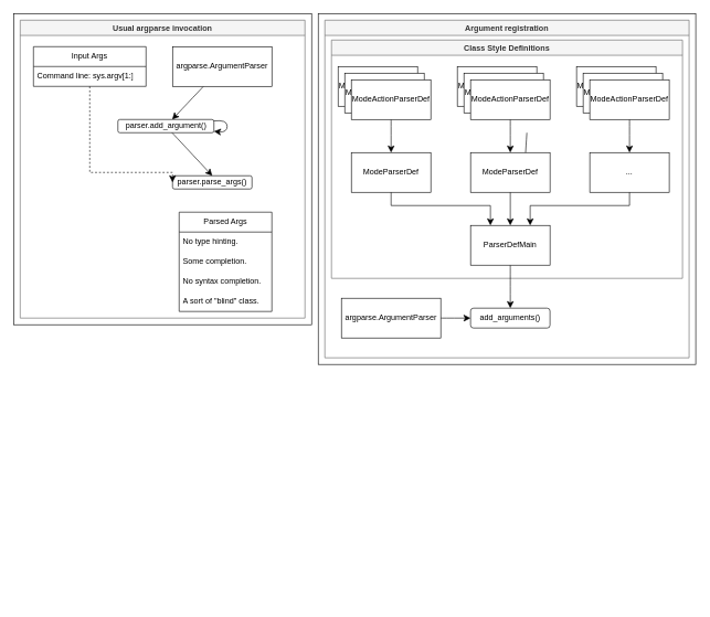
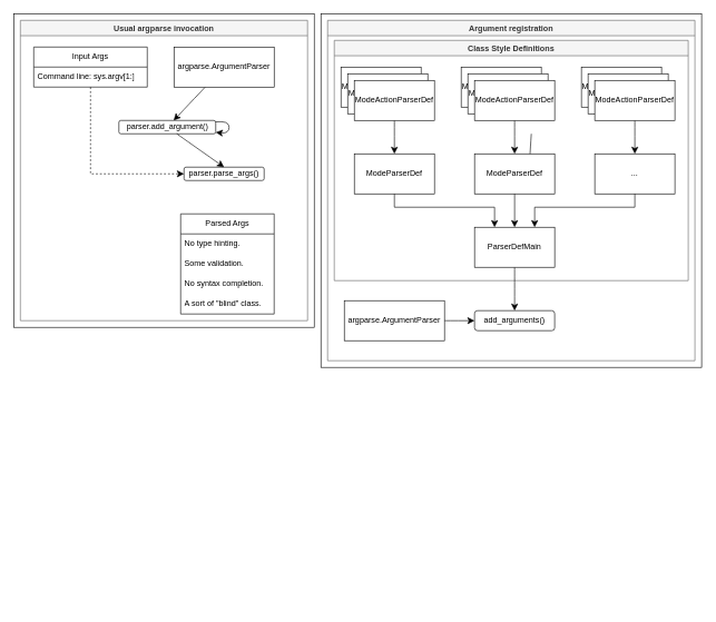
  <mxCell id="0" />
  <mxCell id="1" parent="0" />
  <mxCell id="2" value="" style="rounded=0;whiteSpace=wrap;html=1;" vertex="1" parent="1"><mxGeometry x="20" y="20" width="450" height="470" as="geometry" /></mxCell>
  <mxCell id="3" value="Usual argparse invocation" style="swimlane;whiteSpace=wrap;html=1;fillColor=#f5f5f5;fontColor=#333333;strokeColor=#666666;fillStyle=solid;" vertex="1" parent="1"><mxGeometry x="30" y="30" width="430" height="450" as="geometry" /></mxCell>
  <mxCell id="4" style="edgeStyle=none;curved=1;rounded=0;orthogonalLoop=1;jettySize=auto;html=1;fontSize=12;startSize=8;endSize=8;" edge="1" parent="3" source="5" target="6"><mxGeometry relative="1" as="geometry" /></mxCell>
  <mxCell id="5" value="argparse.ArgumentParser" style="rounded=0;whiteSpace=wrap;html=1;" vertex="1" parent="3"><mxGeometry x="230" y="40" width="150" height="60" as="geometry" /></mxCell>
  <mxCell id="6" value="parser.add_argument()" style="rounded=1;whiteSpace=wrap;html=1;" vertex="1" parent="3"><mxGeometry x="147.5" y="150" width="145" height="20" as="geometry" /></mxCell>
  <mxCell id="7" style="edgeStyle=none;curved=1;rounded=0;orthogonalLoop=1;jettySize=auto;html=1;fontSize=12;startSize=8;endSize=8;" edge="1" parent="3" source="6" target="6"><mxGeometry relative="1" as="geometry" /></mxCell>
- <mxCell id="8" value="parser.parse_args()" style="rounded=1;whiteSpace=wrap;html=1;" vertex="1" parent="3"><mxGeometry x="230" y="235" width="120" height="20" as="geometry" /></mxCell>
+ <mxCell id="8" value="parser.parse_args()" style="rounded=1;whiteSpace=wrap;html=1;" vertex="1" parent="3"><mxGeometry x="245" y="220" width="120" height="20" as="geometry" /></mxCell>
  <mxCell id="9" style="edgeStyle=none;curved=1;rounded=0;orthogonalLoop=1;jettySize=auto;html=1;fontSize=12;startSize=8;endSize=8;entryX=0.5;entryY=0;entryDx=0;entryDy=0;" edge="1" parent="3" source="6" target="8"><mxGeometry relative="1" as="geometry"><mxPoint x="300" y="250" as="targetPoint" /></mxGeometry></mxCell>
  <mxCell id="10" style="edgeStyle=orthogonalEdgeStyle;rounded=0;orthogonalLoop=1;jettySize=auto;html=1;entryX=0;entryY=0.5;entryDx=0;entryDy=0;fontSize=12;startSize=8;endSize=8;dashed=1;" edge="1" parent="1" source="11" target="8"><mxGeometry relative="1" as="geometry"><Array as="points"><mxPoint x="135" y="260" /></Array></mxGeometry></mxCell>
  <mxCell id="11" value="Input Args" style="swimlane;fontStyle=0;childLayout=stackLayout;horizontal=1;startSize=30;horizontalStack=0;resizeParent=1;resizeParentMax=0;resizeLast=0;collapsible=1;marginBottom=0;whiteSpace=wrap;html=1;" vertex="1" parent="1"><mxGeometry x="50" y="70" width="170" height="60" as="geometry" /></mxCell>
  <mxCell id="12" value="Command line: sys.argv[1:]" style="text;strokeColor=none;fillColor=none;align=left;verticalAlign=middle;spacingLeft=4;spacingRight=4;overflow=hidden;points=[[0,0.5],[1,0.5]];portConstraint=eastwest;rotatable=0;whiteSpace=wrap;html=1;" vertex="1" parent="11"><mxGeometry y="30" width="170" height="30" as="geometry" /></mxCell>
  <mxCell id="13" value="Parsed Args" style="swimlane;fontStyle=0;childLayout=stackLayout;horizontal=1;startSize=30;horizontalStack=0;resizeParent=1;resizeParentMax=0;resizeLast=0;collapsible=1;marginBottom=0;whiteSpace=wrap;html=1;" vertex="1" parent="1"><mxGeometry x="270" y="320" width="140" height="150" as="geometry" /></mxCell>
  <mxCell id="14" value="No type hinting." style="text;strokeColor=none;fillColor=none;align=left;verticalAlign=middle;spacingLeft=4;spacingRight=4;overflow=hidden;points=[[0,0.5],[1,0.5]];portConstraint=eastwest;rotatable=0;whiteSpace=wrap;html=1;" vertex="1" parent="13"><mxGeometry y="30" width="140" height="30" as="geometry" /></mxCell>
- <mxCell id="15" value="Some completion." style="text;strokeColor=none;fillColor=none;align=left;verticalAlign=middle;spacingLeft=4;spacingRight=4;overflow=hidden;points=[[0,0.5],[1,0.5]];portConstraint=eastwest;rotatable=0;whiteSpace=wrap;html=1;" vertex="1" parent="13"><mxGeometry y="60" width="140" height="30" as="geometry" /></mxCell>
+ <mxCell id="15" value="Some validation." style="text;strokeColor=none;fillColor=none;align=left;verticalAlign=middle;spacingLeft=4;spacingRight=4;overflow=hidden;points=[[0,0.5],[1,0.5]];portConstraint=eastwest;rotatable=0;whiteSpace=wrap;html=1;" vertex="1" parent="13"><mxGeometry y="60" width="140" height="30" as="geometry" /></mxCell>
  <mxCell id="16" value="No syntax completion." style="text;strokeColor=none;fillColor=none;align=left;verticalAlign=middle;spacingLeft=4;spacingRight=4;overflow=hidden;points=[[0,0.5],[1,0.5]];portConstraint=eastwest;rotatable=0;whiteSpace=wrap;html=1;" vertex="1" parent="13"><mxGeometry y="90" width="140" height="30" as="geometry" /></mxCell>
  <mxCell id="17" value="A sort of &quot;blind&quot; class." style="text;strokeColor=none;fillColor=none;align=left;verticalAlign=middle;spacingLeft=4;spacingRight=4;overflow=hidden;points=[[0,0.5],[1,0.5]];portConstraint=eastwest;rotatable=0;whiteSpace=wrap;html=1;" vertex="1" parent="13"><mxGeometry y="120" width="140" height="30" as="geometry" /></mxCell>
  <mxCell id="18" value="" style="rounded=0;whiteSpace=wrap;html=1;" vertex="1" parent="1"><mxGeometry x="480" y="20" width="570" height="530" as="geometry" /></mxCell>
  <mxCell id="19" value="Argument registration" style="swimlane;whiteSpace=wrap;html=1;fillColor=#f5f5f5;fontColor=#333333;strokeColor=#666666;fillStyle=solid;" vertex="1" parent="1"><mxGeometry x="490" y="30" width="550" height="510" as="geometry" /></mxCell>
  <mxCell id="20" style="edgeStyle=none;curved=1;rounded=0;orthogonalLoop=1;jettySize=auto;html=1;fontSize=12;startSize=8;endSize=8;" edge="1" parent="19"><mxGeometry relative="1" as="geometry"><mxPoint x="305" y="100" as="sourcePoint" /></mxGeometry></mxCell>
  <mxCell id="21" style="edgeStyle=none;curved=1;rounded=0;orthogonalLoop=1;jettySize=auto;html=1;fontSize=12;startSize=8;endSize=8;entryX=0.5;entryY=0;entryDx=0;entryDy=0;" edge="1" parent="19"><mxGeometry relative="1" as="geometry"><mxPoint x="300" y="250" as="targetPoint" /><mxPoint x="305" y="170" as="sourcePoint" /></mxGeometry></mxCell>
  <mxCell id="22" value="add_arguments()" style="rounded=1;whiteSpace=wrap;html=1;" vertex="1" parent="19"><mxGeometry x="220" y="435" width="120" height="30" as="geometry" /></mxCell>
  <mxCell id="23" style="edgeStyle=orthogonalEdgeStyle;rounded=0;orthogonalLoop=1;jettySize=auto;html=1;entryX=0;entryY=0.5;entryDx=0;entryDy=0;fontSize=12;startSize=8;endSize=8;" edge="1" parent="1"><mxGeometry relative="1" as="geometry"><Array as="points"><mxPoint x="815" y="900" /></Array><mxPoint x="815" y="770" as="sourcePoint" /></mxGeometry></mxCell>
  <mxCell id="24" style="edgeStyle=none;curved=1;rounded=0;orthogonalLoop=1;jettySize=auto;html=1;fontSize=12;startSize=8;endSize=8;" edge="1" parent="1"><mxGeometry relative="1" as="geometry"><mxPoint x="1015.37" y="910" as="sourcePoint" /></mxGeometry></mxCell>
  <mxCell id="25" value="ModeActionParserDef" style="rounded=0;whiteSpace=wrap;html=1;" vertex="1" parent="1"><mxGeometry x="870" y="100" width="120" height="60" as="geometry" /></mxCell>
  <mxCell id="26" value="ModeActionParserDef" style="rounded=0;whiteSpace=wrap;html=1;" vertex="1" parent="1"><mxGeometry x="880" y="110" width="120" height="60" as="geometry" /></mxCell>
  <mxCell id="27" style="edgeStyle=none;curved=1;rounded=0;orthogonalLoop=1;jettySize=auto;html=1;fontSize=12;startSize=8;endSize=8;" edge="1" parent="1" source="28" target="40"><mxGeometry relative="1" as="geometry" /></mxCell>
  <mxCell id="28" value="ModeActionParserDef" style="rounded=0;whiteSpace=wrap;html=1;" vertex="1" parent="1"><mxGeometry x="890" y="120" width="120" height="60" as="geometry" /></mxCell>
  <mxCell id="29" value="ModeActionParserDef" style="rounded=0;whiteSpace=wrap;html=1;" vertex="1" parent="1"><mxGeometry x="510" y="100" width="120" height="60" as="geometry" /></mxCell>
  <mxCell id="30" value="ModeActionParserDef" style="rounded=0;whiteSpace=wrap;html=1;" vertex="1" parent="1"><mxGeometry x="520" y="110" width="120" height="60" as="geometry" /></mxCell>
  <mxCell id="31" style="edgeStyle=none;curved=1;rounded=0;orthogonalLoop=1;jettySize=auto;html=1;fontSize=12;startSize=8;endSize=8;" edge="1" parent="1" source="32" target="38"><mxGeometry relative="1" as="geometry" /></mxCell>
  <mxCell id="32" value="ModeActionParserDef" style="rounded=0;whiteSpace=wrap;html=1;" vertex="1" parent="1"><mxGeometry x="530" y="120" width="120" height="60" as="geometry" /></mxCell>
  <mxCell id="33" value="ModeActionParserDef" style="rounded=0;whiteSpace=wrap;html=1;" vertex="1" parent="1"><mxGeometry x="690" y="100" width="120" height="60" as="geometry" /></mxCell>
  <mxCell id="34" value="ModeActionParserDef" style="rounded=0;whiteSpace=wrap;html=1;" vertex="1" parent="1"><mxGeometry x="700" y="110" width="120" height="60" as="geometry" /></mxCell>
  <mxCell id="35" style="edgeStyle=none;curved=1;rounded=0;orthogonalLoop=1;jettySize=auto;html=1;fontSize=12;startSize=8;endSize=8;" edge="1" parent="1" source="36" target="39"><mxGeometry relative="1" as="geometry" /></mxCell>
  <mxCell id="36" value="ModeActionParserDef" style="rounded=0;whiteSpace=wrap;html=1;" vertex="1" parent="1"><mxGeometry x="710" y="120" width="120" height="60" as="geometry" /></mxCell>
  <mxCell id="37" value="Class Style Definitions" style="swimlane;whiteSpace=wrap;html=1;fillColor=#f5f5f5;fontColor=#333333;strokeColor=#666666;" vertex="1" parent="1"><mxGeometry x="500" y="60" width="530" height="360" as="geometry" /></mxCell>
  <mxCell id="38" value="ModeParserDef" style="rounded=0;whiteSpace=wrap;html=1;" vertex="1" parent="37"><mxGeometry x="30" y="170" width="120" height="60" as="geometry" /></mxCell>
  <mxCell id="39" value="ModeParserDef" style="rounded=0;whiteSpace=wrap;html=1;" vertex="1" parent="37"><mxGeometry x="210" y="170" width="120" height="60" as="geometry" /></mxCell>
  <mxCell id="40" value="..." style="rounded=0;whiteSpace=wrap;html=1;" vertex="1" parent="37"><mxGeometry x="390" y="170" width="120" height="60" as="geometry" /></mxCell>
  <mxCell id="41" style="edgeStyle=none;curved=1;rounded=0;orthogonalLoop=1;jettySize=auto;html=1;entryX=0;entryY=0.5;entryDx=0;entryDy=0;fontSize=12;startSize=8;endSize=8;" edge="1" parent="1" source="42" target="22"><mxGeometry relative="1" as="geometry" /></mxCell>
  <mxCell id="42" value="argparse.ArgumentParser" style="rounded=0;whiteSpace=wrap;html=1;" vertex="1" parent="1"><mxGeometry x="515" y="450" width="150" height="60" as="geometry" /></mxCell>
  <mxCell id="43" style="edgeStyle=none;curved=1;rounded=0;orthogonalLoop=1;jettySize=auto;html=1;fontSize=12;startSize=8;endSize=8;" edge="1" parent="1" source="44" target="22"><mxGeometry relative="1" as="geometry" /></mxCell>
  <mxCell id="44" value="ParserDefMain" style="rounded=0;whiteSpace=wrap;html=1;" vertex="1" parent="1"><mxGeometry x="710" y="340" width="120" height="60" as="geometry" /></mxCell>
  <mxCell id="45" style="edgeStyle=orthogonalEdgeStyle;rounded=0;orthogonalLoop=1;jettySize=auto;html=1;entryX=0.75;entryY=0;entryDx=0;entryDy=0;fontSize=12;startSize=8;endSize=8;" edge="1" parent="1" source="40" target="44"><mxGeometry relative="1" as="geometry"><Array as="points"><mxPoint x="950" y="310" /><mxPoint x="800" y="310" /></Array></mxGeometry></mxCell>
  <mxCell id="46" value="" style="edgeStyle=orthogonalEdgeStyle;rounded=0;orthogonalLoop=1;jettySize=auto;html=1;fontSize=12;startSize=8;endSize=8;" edge="1" parent="1" source="39" target="44"><mxGeometry relative="1" as="geometry" /></mxCell>
  <mxCell id="47" style="edgeStyle=orthogonalEdgeStyle;rounded=0;orthogonalLoop=1;jettySize=auto;html=1;entryX=0.25;entryY=0;entryDx=0;entryDy=0;fontSize=12;startSize=8;endSize=8;" edge="1" parent="1" source="38" target="44"><mxGeometry relative="1" as="geometry"><Array as="points"><mxPoint x="590" y="310" /><mxPoint x="740" y="310" /></Array></mxGeometry></mxCell>
